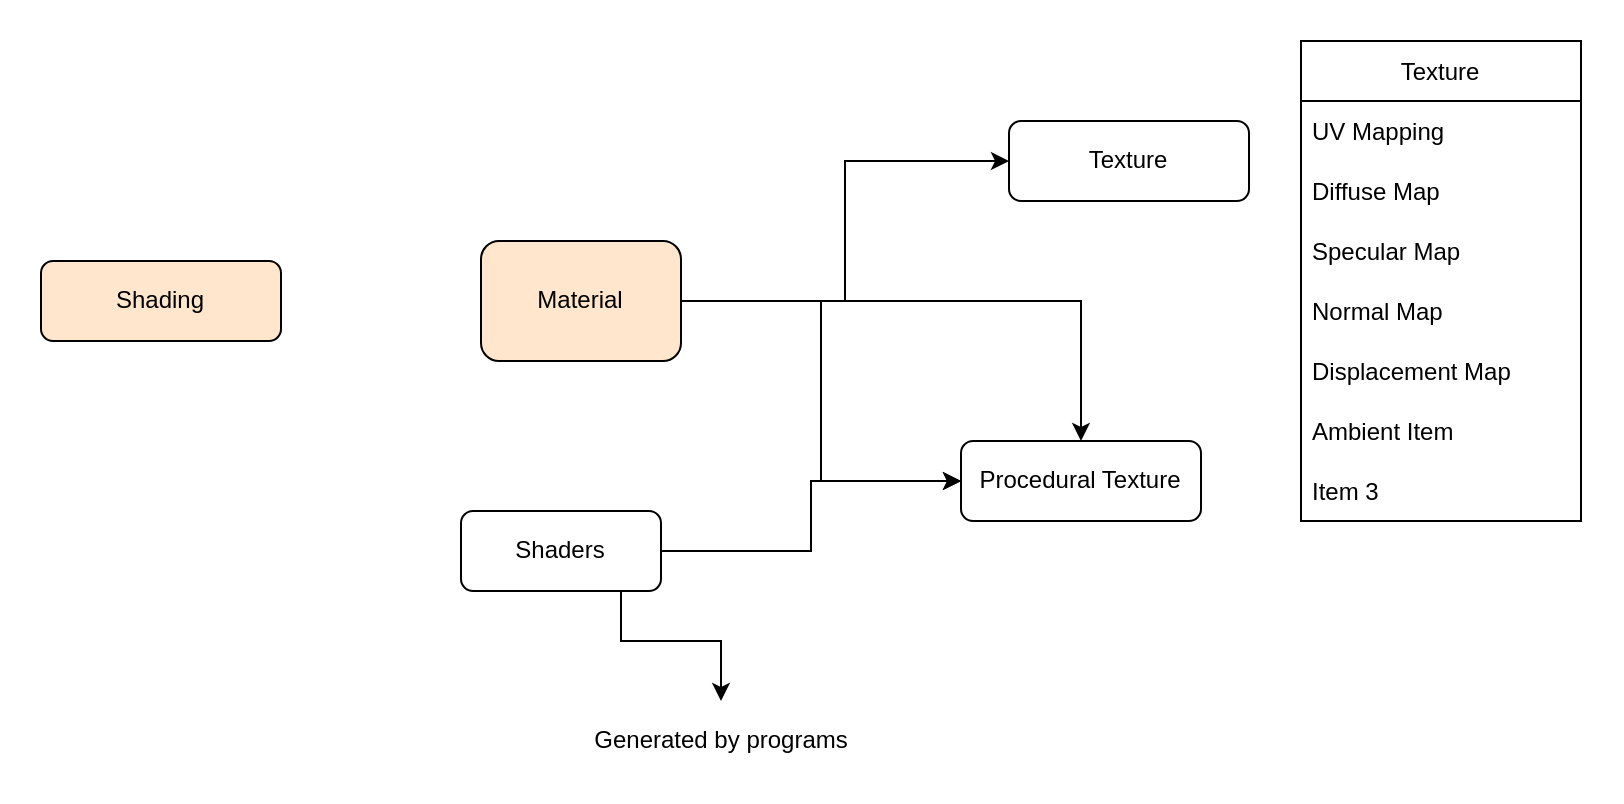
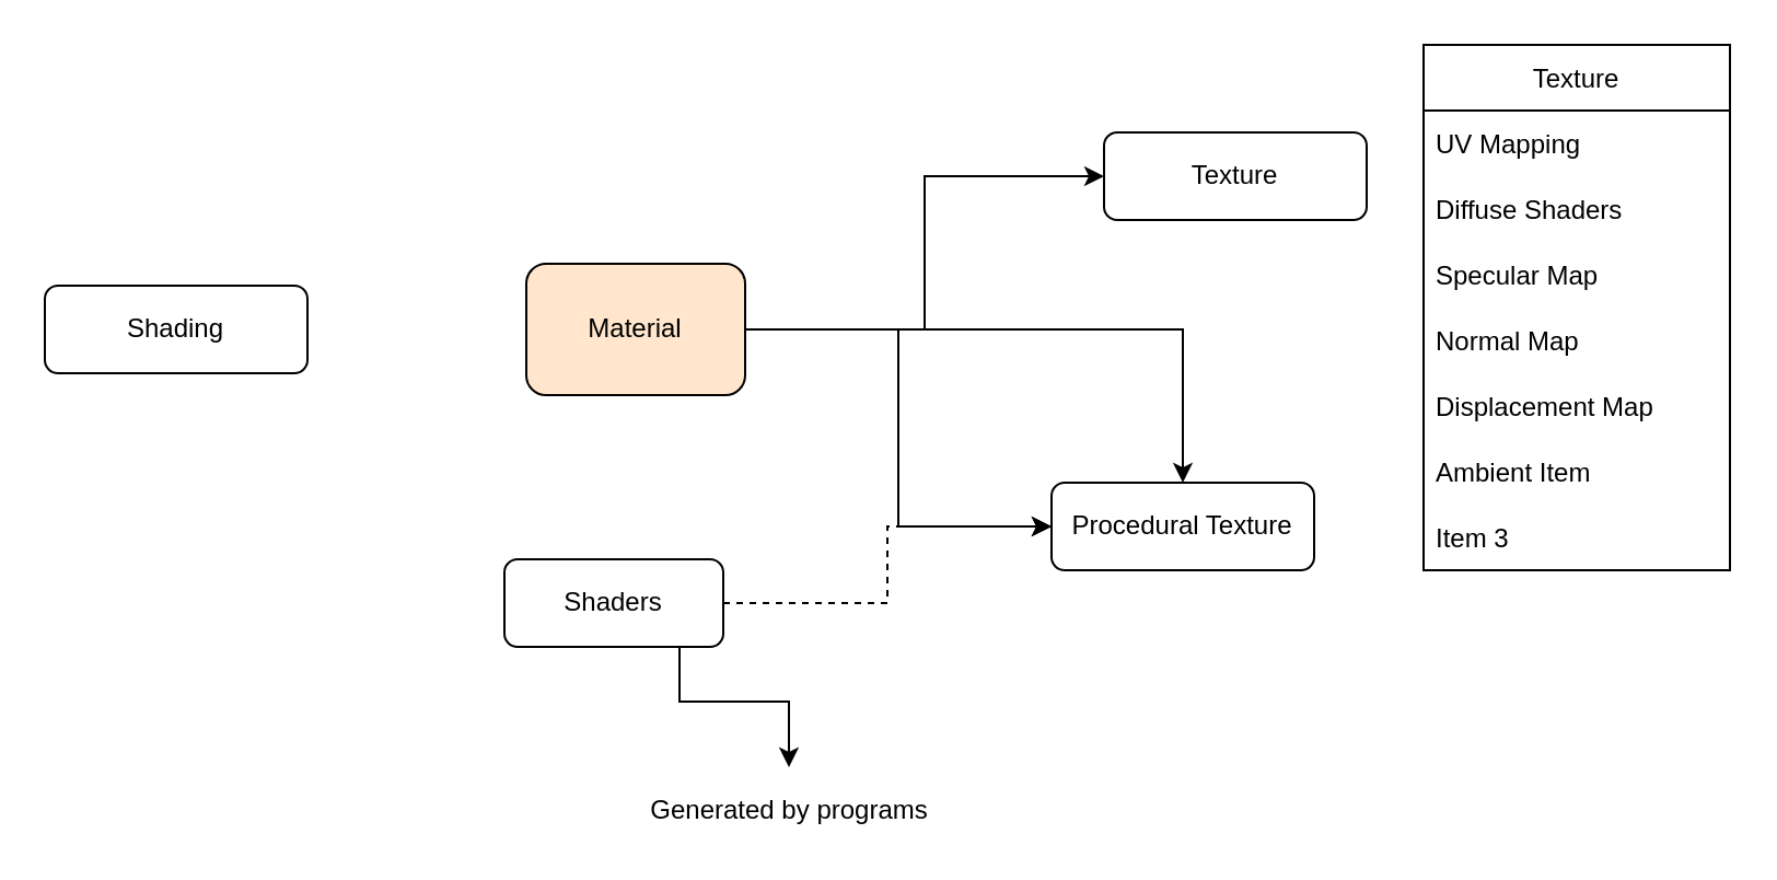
  <mxCell id="0" />
  <mxCell id="1" parent="0" />
- <mxCell id="2" value="Shading" style="rounded=1;whiteSpace=wrap;html=1;fontSize=12;glass=0;strokeWidth=1;shadow=0;fillColor=#ffe6cc;" parent="1" vertex="1"><mxGeometry x="20" y="130" width="120" height="40" as="geometry" /></mxCell>
+ <mxCell id="2" value="Shading" style="rounded=1;whiteSpace=wrap;html=1;fontSize=12;glass=0;strokeWidth=1;shadow=0;" parent="1" vertex="1"><mxGeometry x="20" y="130" width="120" height="40" as="geometry" /></mxCell>
  <mxCell id="3" value="Texture" style="rounded=1;whiteSpace=wrap;html=1;fontSize=12;glass=0;strokeWidth=1;shadow=0;" parent="1" vertex="1"><mxGeometry x="504" y="60" width="120" height="40" as="geometry" /></mxCell>
  <mxCell id="4" style="edgeStyle=orthogonalEdgeStyle;rounded=0;orthogonalLoop=1;jettySize=auto;html=1;" edge="1" parent="1" source="6"><mxGeometry relative="1" as="geometry"><mxPoint x="360" y="350" as="targetPoint" /><Array as="points"><mxPoint x="310" y="320" /><mxPoint x="360" y="320" /></Array></mxGeometry></mxCell>
- <mxCell id="5" style="edgeStyle=orthogonalEdgeStyle;rounded=0;orthogonalLoop=1;jettySize=auto;html=1;" edge="1" parent="1" source="6" target="7"><mxGeometry relative="1" as="geometry" /></mxCell>
+ <mxCell id="5" style="edgeStyle=orthogonalEdgeStyle;rounded=0;orthogonalLoop=1;jettySize=auto;html=1;dashed=1;" edge="1" parent="1" source="6" target="7"><mxGeometry relative="1" as="geometry" /></mxCell>
  <mxCell id="6" value="Shaders&lt;br&gt;" style="rounded=1;whiteSpace=wrap;html=1;fontSize=12;glass=0;strokeWidth=1;shadow=0;" parent="1" vertex="1"><mxGeometry x="230" y="255" width="100" height="40" as="geometry" /></mxCell>
  <mxCell id="7" value="Procedural Texture" style="rounded=1;whiteSpace=wrap;html=1;fontSize=12;glass=0;strokeWidth=1;shadow=0;" parent="1" vertex="1"><mxGeometry x="480" y="220" width="120" height="40" as="geometry" /></mxCell>
  <mxCell id="8" style="edgeStyle=orthogonalEdgeStyle;rounded=0;orthogonalLoop=1;jettySize=auto;html=1;" edge="1" parent="1" source="11" target="7"><mxGeometry relative="1" as="geometry" /></mxCell>
  <mxCell id="9" style="edgeStyle=orthogonalEdgeStyle;rounded=0;orthogonalLoop=1;jettySize=auto;html=1;" edge="1" parent="1" source="11"><mxGeometry relative="1" as="geometry"><mxPoint x="480" y="240" as="targetPoint" /><Array as="points"><mxPoint x="410" y="150" /><mxPoint x="410" y="240" /></Array></mxGeometry></mxCell>
  <mxCell id="10" style="edgeStyle=orthogonalEdgeStyle;rounded=0;orthogonalLoop=1;jettySize=auto;html=1;exitX=1;exitY=0.5;exitDx=0;exitDy=0;entryX=0;entryY=0.5;entryDx=0;entryDy=0;" edge="1" parent="1" source="11" target="3"><mxGeometry relative="1" as="geometry" /></mxCell>
  <mxCell id="11" value="Material" style="rounded=1;whiteSpace=wrap;html=1;fillColor=#ffe6cc;" vertex="1" parent="1"><mxGeometry x="240" y="120" width="100" height="60" as="geometry" /></mxCell>
  <mxCell id="12" value="Generated by programs&lt;br&gt;" style="text;html=1;align=center;verticalAlign=middle;resizable=0;points=[];autosize=1;strokeColor=none;fillColor=none;" vertex="1" parent="1"><mxGeometry x="290" y="360" width="140" height="20" as="geometry" /></mxCell>
  <mxCell id="13" value="Texture" style="swimlane;fontStyle=0;childLayout=stackLayout;horizontal=1;startSize=30;horizontalStack=0;resizeParent=1;resizeParentMax=0;resizeLast=0;collapsible=1;marginBottom=0;" vertex="1" parent="1"><mxGeometry x="650" y="20" width="140" height="240" as="geometry" /></mxCell>
  <mxCell id="14" value="UV Mapping" style="text;strokeColor=none;fillColor=none;align=left;verticalAlign=middle;spacingLeft=4;spacingRight=4;overflow=hidden;points=[[0,0.5],[1,0.5]];portConstraint=eastwest;rotatable=0;" vertex="1" parent="13"><mxGeometry y="30" width="140" height="30" as="geometry" /></mxCell>
- <mxCell id="15" value="Diffuse Map    " style="text;strokeColor=none;fillColor=none;align=left;verticalAlign=middle;spacingLeft=4;spacingRight=4;overflow=hidden;points=[[0,0.5],[1,0.5]];portConstraint=eastwest;rotatable=0;" vertex="1" parent="13"><mxGeometry y="60" width="140" height="30" as="geometry" /></mxCell>
+ <mxCell id="15" value="Diffuse Shaders    " style="text;strokeColor=none;fillColor=none;align=left;verticalAlign=middle;spacingLeft=4;spacingRight=4;overflow=hidden;points=[[0,0.5],[1,0.5]];portConstraint=eastwest;rotatable=0;" vertex="1" parent="13"><mxGeometry y="60" width="140" height="30" as="geometry" /></mxCell>
  <mxCell id="16" value="Specular Map" style="text;strokeColor=none;fillColor=none;align=left;verticalAlign=middle;spacingLeft=4;spacingRight=4;overflow=hidden;points=[[0,0.5],[1,0.5]];portConstraint=eastwest;rotatable=0;" vertex="1" parent="13"><mxGeometry y="90" width="140" height="30" as="geometry" /></mxCell>
  <mxCell id="17" value="Normal Map" style="text;strokeColor=none;fillColor=none;align=left;verticalAlign=middle;spacingLeft=4;spacingRight=4;overflow=hidden;points=[[0,0.5],[1,0.5]];portConstraint=eastwest;rotatable=0;" vertex="1" parent="13"><mxGeometry y="120" width="140" height="30" as="geometry" /></mxCell>
  <mxCell id="18" value="Displacement Map" style="text;strokeColor=none;fillColor=none;align=left;verticalAlign=middle;spacingLeft=4;spacingRight=4;overflow=hidden;points=[[0,0.5],[1,0.5]];portConstraint=eastwest;rotatable=0;" vertex="1" parent="13"><mxGeometry y="150" width="140" height="30" as="geometry" /></mxCell>
  <mxCell id="19" value="Ambient Item" style="text;strokeColor=none;fillColor=none;align=left;verticalAlign=middle;spacingLeft=4;spacingRight=4;overflow=hidden;points=[[0,0.5],[1,0.5]];portConstraint=eastwest;rotatable=0;" vertex="1" parent="13"><mxGeometry y="180" width="140" height="30" as="geometry" /></mxCell>
  <mxCell id="20" value="Item 3" style="text;strokeColor=none;fillColor=none;align=left;verticalAlign=middle;spacingLeft=4;spacingRight=4;overflow=hidden;points=[[0,0.5],[1,0.5]];portConstraint=eastwest;rotatable=0;" vertex="1" parent="13"><mxGeometry y="210" width="140" height="30" as="geometry" /></mxCell>
